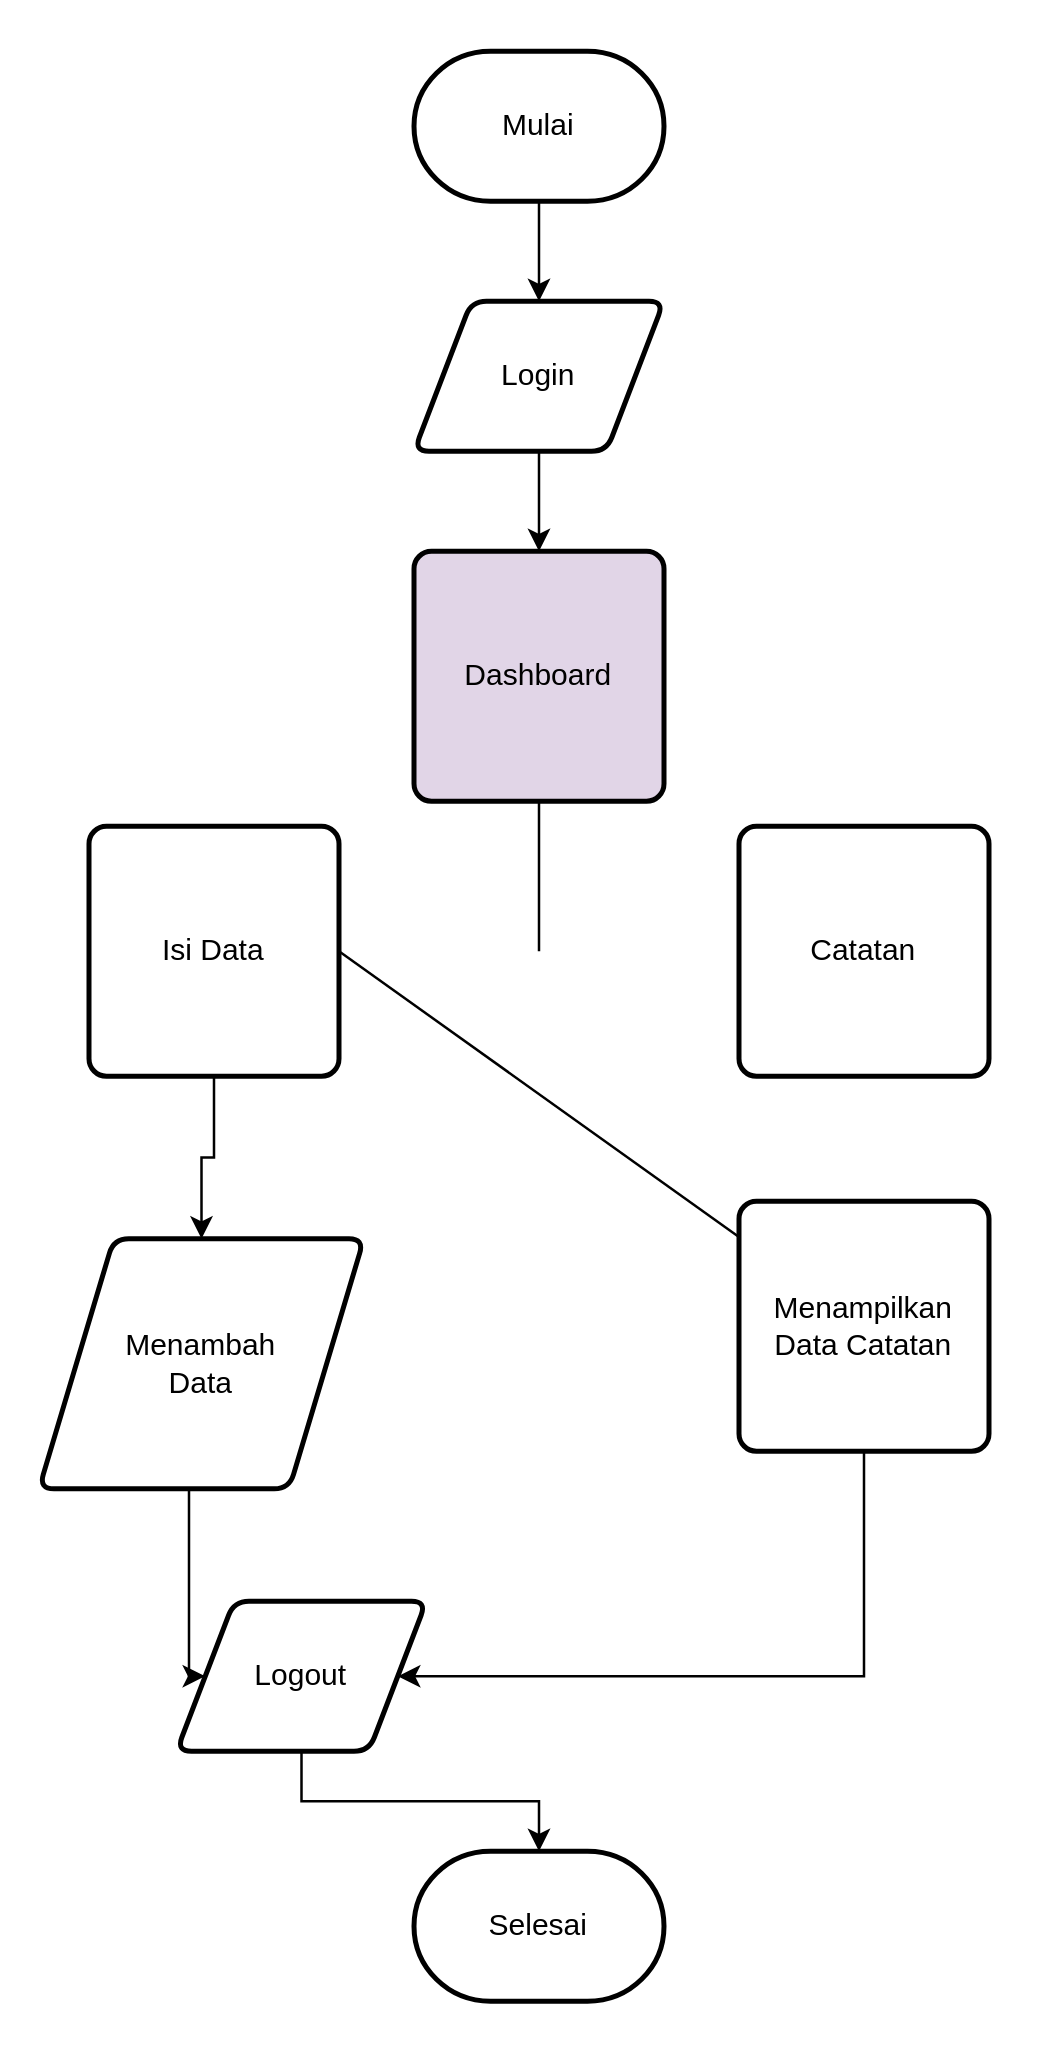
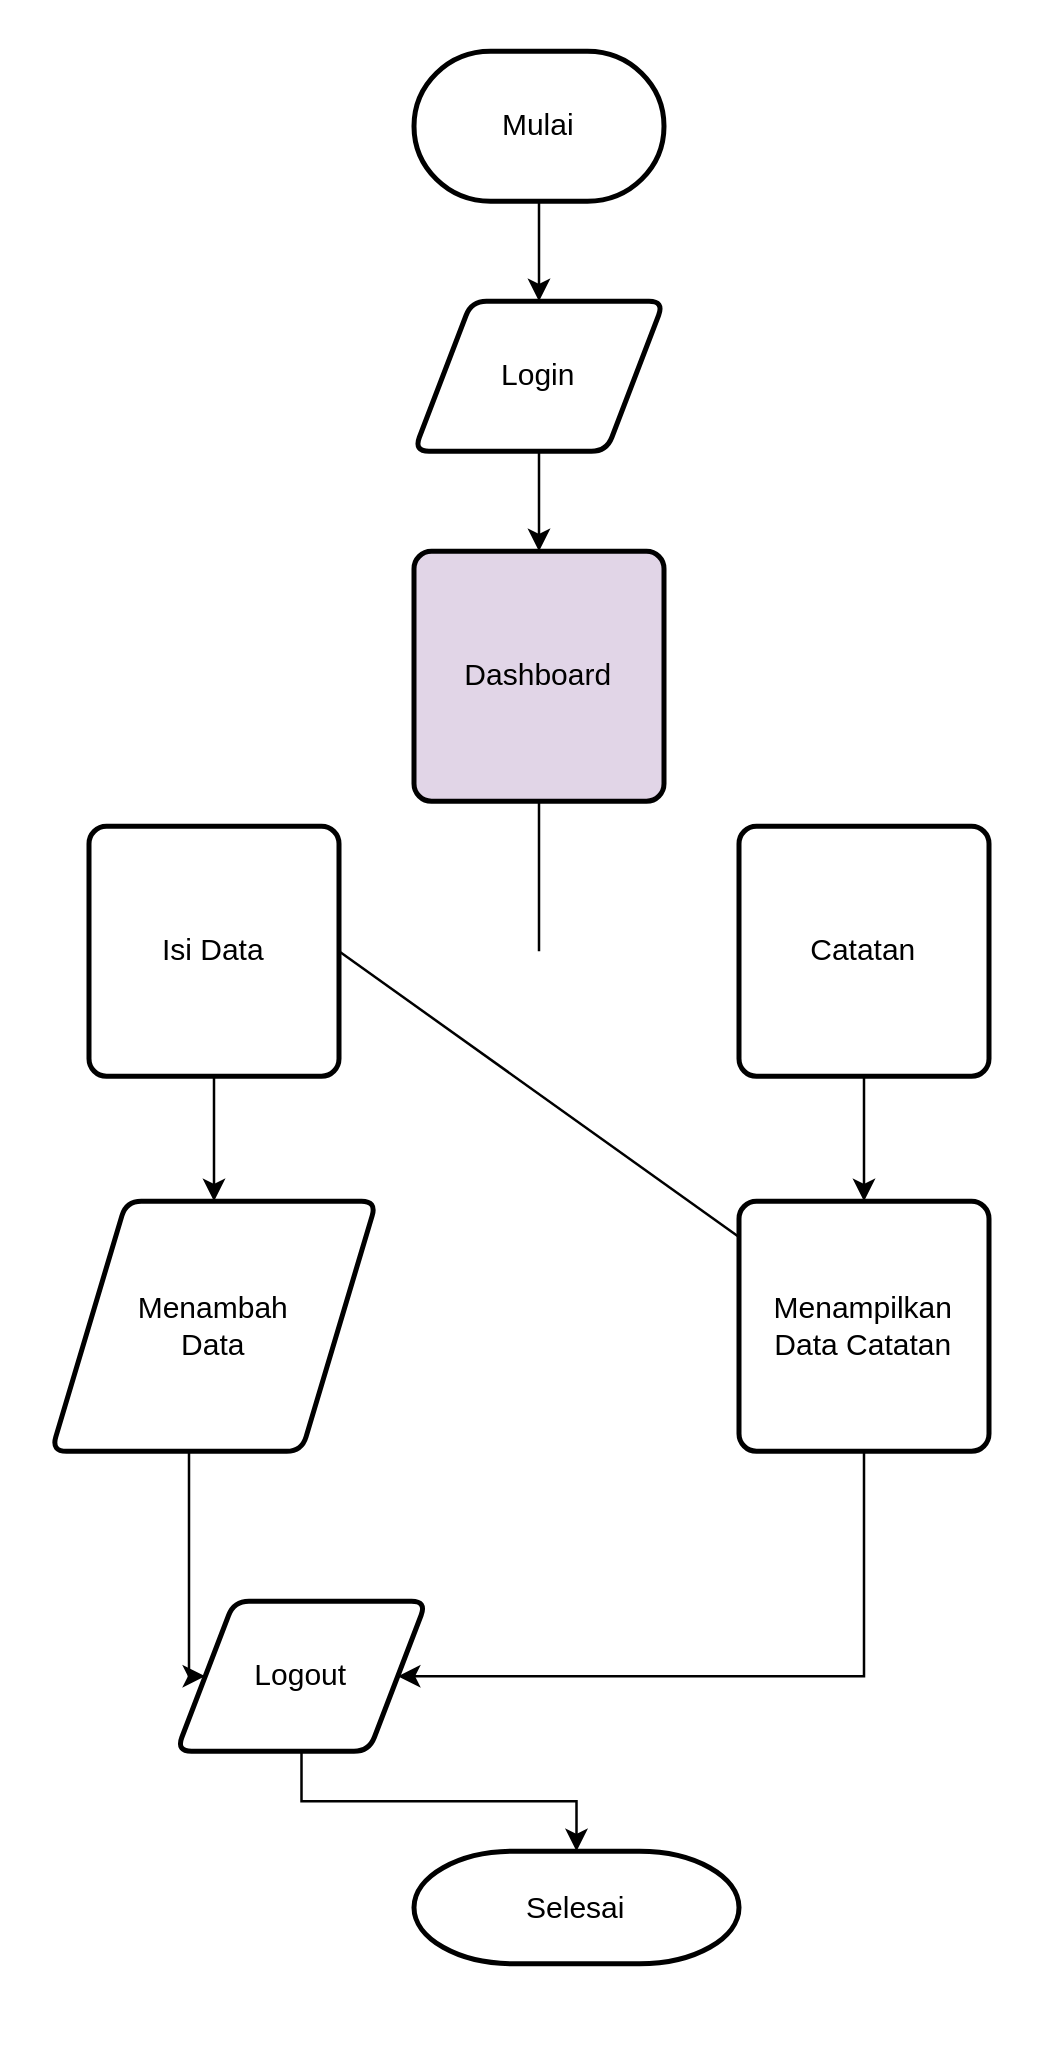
  <mxCell id="0" />
  <mxCell id="1" parent="0" />
  <mxCell id="2" value="" style="edgeStyle=orthogonalEdgeStyle;rounded=0;orthogonalLoop=1;jettySize=auto;html=1;" parent="1" source="3" target="5" edge="1"><mxGeometry relative="1" as="geometry" /></mxCell>
  <mxCell id="3" value="Mulai" style="strokeWidth=2;html=1;shape=mxgraph.flowchart.terminator;whiteSpace=wrap;" parent="1" vertex="1"><mxGeometry x="165" y="20" width="100" height="60" as="geometry" /></mxCell>
  <mxCell id="4" value="" style="edgeStyle=orthogonalEdgeStyle;rounded=0;orthogonalLoop=1;jettySize=auto;html=1;" parent="1" source="5" target="6" edge="1"><mxGeometry relative="1" as="geometry" /></mxCell>
  <mxCell id="5" value="Login" style="shape=parallelogram;html=1;strokeWidth=2;perimeter=parallelogramPerimeter;whiteSpace=wrap;rounded=1;arcSize=12;size=0.23;" parent="1" vertex="1"><mxGeometry x="165" y="120" width="100" height="60" as="geometry" /></mxCell>
  <mxCell id="6" value="Dashboard" style="rounded=1;whiteSpace=wrap;html=1;absoluteArcSize=1;arcSize=14;strokeWidth=2;fillColor=#e1d5e7;" parent="1" vertex="1"><mxGeometry x="165" y="220" width="100" height="100" as="geometry" /></mxCell>
  <mxCell id="7" value="" style="edgeStyle=orthogonalEdgeStyle;rounded=0;orthogonalLoop=1;jettySize=auto;html=1;" parent="1" source="8" target="12" edge="1"><mxGeometry relative="1" as="geometry" /></mxCell>
  <mxCell id="8" value="Isi Data" style="rounded=1;whiteSpace=wrap;html=1;absoluteArcSize=1;arcSize=14;strokeWidth=2;" parent="1" vertex="1"><mxGeometry x="35" y="330" width="100" height="100" as="geometry" /></mxCell>
+ <mxCell id="9" value="" style="edgeStyle=orthogonalEdgeStyle;rounded=0;orthogonalLoop=1;jettySize=auto;html=1;" parent="1" source="10" target="14" edge="1"><mxGeometry relative="1" as="geometry" /></mxCell>
  <mxCell id="10" value="Catatan" style="rounded=1;whiteSpace=wrap;html=1;absoluteArcSize=1;arcSize=14;strokeWidth=2;" parent="1" vertex="1"><mxGeometry x="295" y="330" width="100" height="100" as="geometry" /></mxCell>
  <mxCell id="11" style="edgeStyle=orthogonalEdgeStyle;rounded=0;orthogonalLoop=1;jettySize=auto;html=1;entryX=0;entryY=0.5;entryDx=0;entryDy=0;" parent="1" source="12" target="16" edge="1"><mxGeometry relative="1" as="geometry"><Array as="points"><mxPoint x="75" y="670" /></Array></mxGeometry></mxCell>
- <mxCell id="12" value="Menambah&lt;br&gt;Data" style="shape=parallelogram;html=1;strokeWidth=2;perimeter=parallelogramPerimeter;whiteSpace=wrap;rounded=1;arcSize=12;size=0.23;" parent="1" vertex="1"><mxGeometry x="15" y="495" width="130" height="100" as="geometry" /></mxCell>
+ <mxCell id="12" value="Menambah&lt;br&gt;Data" style="shape=parallelogram;html=1;strokeWidth=2;perimeter=parallelogramPerimeter;whiteSpace=wrap;rounded=1;arcSize=12;size=0.23;" parent="1" vertex="1"><mxGeometry x="20" y="480" width="130" height="100" as="geometry" /></mxCell>
  <mxCell id="13" style="edgeStyle=orthogonalEdgeStyle;rounded=0;orthogonalLoop=1;jettySize=auto;html=1;entryX=1;entryY=0.5;entryDx=0;entryDy=0;" parent="1" source="14" target="16" edge="1"><mxGeometry relative="1" as="geometry"><Array as="points"><mxPoint x="345" y="670" /></Array></mxGeometry></mxCell>
  <mxCell id="14" value="Menampilkan Data Catatan" style="rounded=1;whiteSpace=wrap;html=1;absoluteArcSize=1;arcSize=14;strokeWidth=2;" parent="1" vertex="1"><mxGeometry x="295" y="480" width="100" height="100" as="geometry" /></mxCell>
  <mxCell id="15" style="edgeStyle=orthogonalEdgeStyle;rounded=0;orthogonalLoop=1;jettySize=auto;html=1;entryX=0.5;entryY=0;entryDx=0;entryDy=0;entryPerimeter=0;" parent="1" source="16" target="17" edge="1"><mxGeometry relative="1" as="geometry"><mxPoint x="215" y="730" as="targetPoint" /></mxGeometry></mxCell>
  <mxCell id="16" value="Logout" style="shape=parallelogram;html=1;strokeWidth=2;perimeter=parallelogramPerimeter;whiteSpace=wrap;rounded=1;arcSize=12;size=0.23;" parent="1" vertex="1"><mxGeometry x="70" y="640" width="100" height="60" as="geometry" /></mxCell>
- <mxCell id="17" value="Selesai" style="strokeWidth=2;html=1;shape=mxgraph.flowchart.terminator;whiteSpace=wrap;" parent="1" vertex="1"><mxGeometry x="165" y="740" width="100" height="60" as="geometry" /></mxCell>
+ <mxCell id="17" value="Selesai" style="strokeWidth=2;html=1;shape=mxgraph.flowchart.terminator;whiteSpace=wrap;" parent="1" vertex="1"><mxGeometry x="165" y="740" width="130" height="45" as="geometry" /></mxCell>
  <mxCell id="18" value="" style="endArrow=none;html=1;rounded=0;strokeColor=default;exitX=1;exitY=0.5;exitDx=0;exitDy=0;" edge="1" parent="1" source="8" target="14"><mxGeometry width="50" height="50" relative="1" as="geometry"><mxPoint x="195" y="310" as="sourcePoint" /><mxPoint x="245" y="260" as="targetPoint" /></mxGeometry></mxCell>
  <mxCell id="19" value="" style="endArrow=none;html=1;rounded=0;strokeColor=default;entryX=0.5;entryY=1;entryDx=0;entryDy=0;" edge="1" parent="1" target="6"><mxGeometry width="50" height="50" relative="1" as="geometry"><mxPoint x="215" y="380" as="sourcePoint" /><mxPoint x="245" y="260" as="targetPoint" /></mxGeometry></mxCell>
